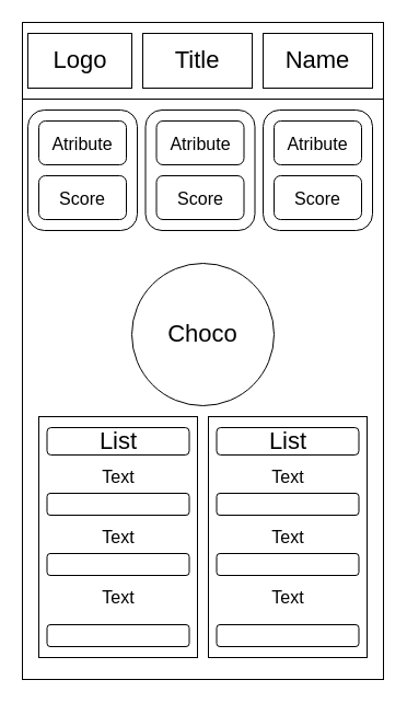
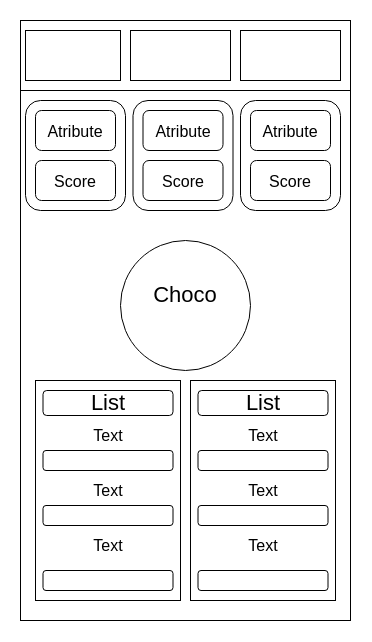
  <mxCell id="0" />
  <mxCell id="1" parent="0" />
  <mxCell id="2" value="" style="rounded=0;whiteSpace=wrap;html=1;movable=0;resizable=0;rotatable=0;deletable=0;editable=0;connectable=0;" vertex="1" parent="1"><mxGeometry x="20" y="40" width="330" height="580" as="geometry" /></mxCell>
  <mxCell id="3" value="" style="rounded=0;whiteSpace=wrap;html=1;" vertex="1" parent="1"><mxGeometry x="20" y="20" width="330" height="70" as="geometry" /></mxCell>
  <mxCell id="4" value="" style="ellipse;whiteSpace=wrap;html=1;aspect=fixed;fontSize=22;" vertex="1" parent="1"><mxGeometry x="120" y="240" width="130" height="130" as="geometry" /></mxCell>
  <mxCell id="5" value="" style="rounded=0;whiteSpace=wrap;html=1;fontSize=22;" vertex="1" parent="1"><mxGeometry x="25" y="30" width="95" height="50" as="geometry" /></mxCell>
  <mxCell id="6" value="" style="rounded=0;whiteSpace=wrap;html=1;fontSize=22;" vertex="1" parent="1"><mxGeometry x="130" y="30" width="100" height="50" as="geometry" /></mxCell>
  <mxCell id="7" value="" style="rounded=0;whiteSpace=wrap;html=1;fontSize=22;" vertex="1" parent="1"><mxGeometry x="240" y="30" width="100" height="50" as="geometry" /></mxCell>
- <mxCell id="8" value="Logo" style="text;html=1;strokeColor=none;fillColor=none;align=center;verticalAlign=middle;whiteSpace=wrap;rounded=0;fontSize=22;" vertex="1" parent="1"><mxGeometry x="42.5" y="40" width="60" height="30" as="geometry" /></mxCell>
- <mxCell id="9" value="Title" style="text;html=1;strokeColor=none;fillColor=none;align=center;verticalAlign=middle;whiteSpace=wrap;rounded=0;fontSize=22;" vertex="1" parent="1"><mxGeometry x="150" y="40" width="60" height="30" as="geometry" /></mxCell>
- <mxCell id="10" value="Name" style="text;html=1;strokeColor=none;fillColor=none;align=center;verticalAlign=middle;whiteSpace=wrap;rounded=0;fontSize=22;" vertex="1" parent="1"><mxGeometry x="260" y="40" width="60" height="30" as="geometry" /></mxCell>
- <mxCell id="11" value="Choco" style="text;html=1;strokeColor=none;fillColor=none;align=center;verticalAlign=middle;whiteSpace=wrap;rounded=0;fontSize=22;movable=1;resizable=1;rotatable=1;deletable=1;editable=1;connectable=1;" vertex="1" parent="1"><mxGeometry x="155" y="290" width="60" height="30" as="geometry" /></mxCell>
+ <mxCell id="11" value="Choco" style="text;html=1;strokeColor=none;fillColor=none;align=center;verticalAlign=middle;whiteSpace=wrap;rounded=0;fontSize=22;movable=1;resizable=1;rotatable=1;deletable=1;editable=1;connectable=1;" vertex="1" parent="1"><mxGeometry x="155" y="280" width="60" height="30" as="geometry" /></mxCell>
  <mxCell id="12" value="" style="rounded=0;whiteSpace=wrap;html=1;fontSize=22;" vertex="1" parent="1"><mxGeometry x="35" y="380" width="145" height="220" as="geometry" /></mxCell>
  <mxCell id="13" value="" style="rounded=0;whiteSpace=wrap;html=1;fontSize=22;" vertex="1" parent="1"><mxGeometry x="190" y="380" width="145" height="220" as="geometry" /></mxCell>
  <mxCell id="14" value="List" style="rounded=1;whiteSpace=wrap;html=1;fontSize=22;" vertex="1" parent="1"><mxGeometry x="42.5" y="390" width="130" height="25" as="geometry" /></mxCell>
  <mxCell id="15" value="List" style="rounded=1;whiteSpace=wrap;html=1;fontSize=22;" vertex="1" parent="1"><mxGeometry x="197.5" y="390" width="130" height="25" as="geometry" /></mxCell>
  <mxCell id="16" value="Text" style="text;html=1;strokeColor=none;fillColor=none;align=center;verticalAlign=middle;whiteSpace=wrap;rounded=0;fontSize=16;" vertex="1" parent="1"><mxGeometry x="77.5" y="420" width="60" height="30" as="geometry" /></mxCell>
  <mxCell id="17" value="" style="rounded=1;whiteSpace=wrap;html=1;fontSize=16;" vertex="1" parent="1"><mxGeometry x="42.5" y="450" width="130" height="20" as="geometry" /></mxCell>
  <mxCell id="18" value="" style="rounded=1;whiteSpace=wrap;html=1;fontSize=16;" vertex="1" parent="1"><mxGeometry x="42.5" y="505" width="130" height="20" as="geometry" /></mxCell>
  <mxCell id="19" value="" style="rounded=1;whiteSpace=wrap;html=1;fontSize=16;" vertex="1" parent="1"><mxGeometry x="42.5" y="570" width="130" height="20" as="geometry" /></mxCell>
  <mxCell id="20" value="Text" style="text;html=1;strokeColor=none;fillColor=none;align=center;verticalAlign=middle;whiteSpace=wrap;rounded=0;fontSize=16;" vertex="1" parent="1"><mxGeometry x="77.5" y="475" width="60" height="30" as="geometry" /></mxCell>
  <mxCell id="21" value="Text" style="text;html=1;strokeColor=none;fillColor=none;align=center;verticalAlign=middle;whiteSpace=wrap;rounded=0;fontSize=16;" vertex="1" parent="1"><mxGeometry x="77.5" y="530" width="60" height="30" as="geometry" /></mxCell>
  <mxCell id="22" value="Text" style="text;html=1;strokeColor=none;fillColor=none;align=center;verticalAlign=middle;whiteSpace=wrap;rounded=0;fontSize=16;" vertex="1" parent="1"><mxGeometry x="232.5" y="420" width="60" height="30" as="geometry" /></mxCell>
  <mxCell id="23" value="Text" style="text;html=1;strokeColor=none;fillColor=none;align=center;verticalAlign=middle;whiteSpace=wrap;rounded=0;fontSize=16;" vertex="1" parent="1"><mxGeometry x="232.5" y="530" width="60" height="30" as="geometry" /></mxCell>
  <mxCell id="24" value="Text" style="text;html=1;strokeColor=none;fillColor=none;align=center;verticalAlign=middle;whiteSpace=wrap;rounded=0;fontSize=16;" vertex="1" parent="1"><mxGeometry x="232.5" y="475" width="60" height="30" as="geometry" /></mxCell>
  <mxCell id="25" value="" style="rounded=1;whiteSpace=wrap;html=1;fontSize=16;" vertex="1" parent="1"><mxGeometry x="197.5" y="450" width="130" height="20" as="geometry" /></mxCell>
  <mxCell id="26" value="" style="rounded=1;whiteSpace=wrap;html=1;fontSize=16;" vertex="1" parent="1"><mxGeometry x="197.5" y="505" width="130" height="20" as="geometry" /></mxCell>
  <mxCell id="27" value="" style="rounded=1;whiteSpace=wrap;html=1;fontSize=16;" vertex="1" parent="1"><mxGeometry x="197.5" y="570" width="130" height="20" as="geometry" /></mxCell>
  <mxCell id="28" value="" style="rounded=1;whiteSpace=wrap;html=1;fontSize=22;" vertex="1" parent="1"><mxGeometry x="25" y="100" width="100" height="110" as="geometry" /></mxCell>
  <mxCell id="29" value="&lt;font style=&quot;font-size: 16px;&quot;&gt;Atribute&lt;/font&gt;" style="rounded=1;whiteSpace=wrap;html=1;fontSize=22;" vertex="1" parent="1"><mxGeometry x="35" y="110" width="80" height="40" as="geometry" /></mxCell>
  <mxCell id="30" value="&lt;font style=&quot;font-size: 16px;&quot;&gt;Score&lt;/font&gt;" style="rounded=1;whiteSpace=wrap;html=1;fontSize=22;" vertex="1" parent="1"><mxGeometry x="35" y="160" width="80" height="40" as="geometry" /></mxCell>
  <mxCell id="31" value="" style="rounded=1;whiteSpace=wrap;html=1;fontSize=22;" vertex="1" parent="1"><mxGeometry x="240" y="100" width="100" height="110" as="geometry" /></mxCell>
  <mxCell id="32" value="&lt;font style=&quot;font-size: 16px;&quot;&gt;Atribute&lt;/font&gt;" style="rounded=1;whiteSpace=wrap;html=1;fontSize=22;" vertex="1" parent="1"><mxGeometry x="250" y="110" width="80" height="40" as="geometry" /></mxCell>
  <mxCell id="33" value="&lt;font style=&quot;font-size: 16px;&quot;&gt;Score&lt;/font&gt;" style="rounded=1;whiteSpace=wrap;html=1;fontSize=22;" vertex="1" parent="1"><mxGeometry x="250" y="160" width="80" height="40" as="geometry" /></mxCell>
  <mxCell id="34" value="" style="rounded=1;whiteSpace=wrap;html=1;fontSize=22;" vertex="1" parent="1"><mxGeometry x="132.5" y="100" width="100" height="110" as="geometry" /></mxCell>
  <mxCell id="35" value="&lt;font style=&quot;font-size: 16px;&quot;&gt;Atribute&lt;/font&gt;" style="rounded=1;whiteSpace=wrap;html=1;fontSize=22;" vertex="1" parent="1"><mxGeometry x="142.5" y="110" width="80" height="40" as="geometry" /></mxCell>
  <mxCell id="36" value="&lt;font style=&quot;font-size: 16px;&quot;&gt;Score&lt;/font&gt;" style="rounded=1;whiteSpace=wrap;html=1;fontSize=22;" vertex="1" parent="1"><mxGeometry x="142.5" y="160" width="80" height="40" as="geometry" /></mxCell>
